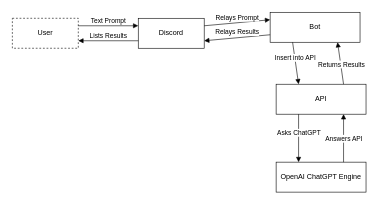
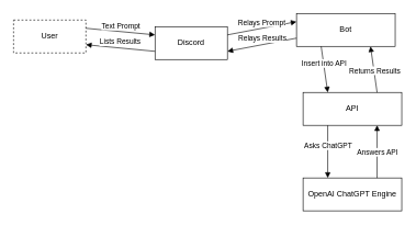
  <mxCell id="0" />
  <mxCell id="1" parent="0" />
  <mxCell id="2" value="User" style="html=1;whiteSpace=wrap;dashed=1;" vertex="1" parent="1"><mxGeometry x="20" y="30" width="110" height="50" as="geometry" /></mxCell>
  <mxCell id="3" value="Bot" style="html=1;whiteSpace=wrap;" vertex="1" parent="1"><mxGeometry x="450" y="20" width="150" height="50" as="geometry" /></mxCell>
- <mxCell id="4" value="Discord" style="html=1;whiteSpace=wrap;" vertex="1" parent="1"><mxGeometry x="230" y="30" width="110" height="50" as="geometry" /></mxCell>
+ <mxCell id="4" value="Discord" style="html=1;whiteSpace=wrap;" vertex="1" parent="1"><mxGeometry x="235" y="40" width="110" height="50" as="geometry" /></mxCell>
  <mxCell id="5" value="API" style="html=1;whiteSpace=wrap;" vertex="1" parent="1"><mxGeometry x="460" y="140" width="150" height="50" as="geometry" /></mxCell>
  <mxCell id="6" value="OpenAI ChatGPT Engine" style="html=1;whiteSpace=wrap;" vertex="1" parent="1"><mxGeometry x="460" y="270" width="150" height="50" as="geometry" /></mxCell>
  <mxCell id="7" value="Text Prompt" style="html=1;verticalAlign=bottom;endArrow=block;curved=0;rounded=0;exitX=1;exitY=0.25;exitDx=0;exitDy=0;entryX=0;entryY=0.25;entryDx=0;entryDy=0;" edge="1" parent="1" source="2" target="4"><mxGeometry width="80" relative="1" as="geometry"><mxPoint x="130" y="40" as="sourcePoint" /><mxPoint x="230" y="40" as="targetPoint" /></mxGeometry></mxCell>
  <mxCell id="8" value="Lists Results" style="html=1;verticalAlign=bottom;endArrow=block;curved=0;rounded=0;entryX=1;entryY=0.75;entryDx=0;entryDy=0;exitX=0;exitY=0.75;exitDx=0;exitDy=0;" edge="1" parent="1" source="4" target="2"><mxGeometry width="80" relative="1" as="geometry"><mxPoint x="210" y="70" as="sourcePoint" /><mxPoint x="290" y="70" as="targetPoint" /></mxGeometry></mxCell>
  <mxCell id="9" value="Relays Prompt" style="html=1;verticalAlign=bottom;endArrow=block;curved=0;rounded=0;entryX=0;entryY=0.25;entryDx=0;entryDy=0;exitX=1;exitY=0.25;exitDx=0;exitDy=0;" edge="1" parent="1" source="4" target="3"><mxGeometry width="80" relative="1" as="geometry"><mxPoint x="340" y="40" as="sourcePoint" /><mxPoint x="480" y="40" as="targetPoint" /></mxGeometry></mxCell>
  <mxCell id="10" value="Relays Results" style="html=1;verticalAlign=bottom;endArrow=block;curved=0;rounded=0;exitX=0;exitY=0.75;exitDx=0;exitDy=0;entryX=1;entryY=0.75;entryDx=0;entryDy=0;" edge="1" parent="1" source="3" target="4"><mxGeometry width="80" relative="1" as="geometry"><mxPoint x="360" y="90" as="sourcePoint" /><mxPoint x="440" y="90" as="targetPoint" /></mxGeometry></mxCell>
  <mxCell id="11" value="Insert into API" style="html=1;verticalAlign=bottom;endArrow=block;curved=0;rounded=0;entryX=0.25;entryY=0;entryDx=0;entryDy=0;exitX=0.25;exitY=1;exitDx=0;exitDy=0;" edge="1" parent="1" source="3" target="5"><mxGeometry width="80" relative="1" as="geometry"><mxPoint x="350" y="170" as="sourcePoint" /><mxPoint x="430" y="170" as="targetPoint" /></mxGeometry></mxCell>
  <mxCell id="12" value="Returns Results" style="html=1;verticalAlign=bottom;endArrow=block;curved=0;rounded=0;exitX=0.75;exitY=0;exitDx=0;exitDy=0;entryX=0.75;entryY=1;entryDx=0;entryDy=0;" edge="1" parent="1" source="5" target="3"><mxGeometry x="-0.333" width="80" relative="1" as="geometry"><mxPoint x="620" y="110" as="sourcePoint" /><mxPoint x="580" y="120" as="targetPoint" /><mxPoint as="offset" /></mxGeometry></mxCell>
  <mxCell id="13" value="Asks ChatGPT" style="html=1;verticalAlign=bottom;endArrow=block;curved=0;rounded=0;exitX=0.25;exitY=1;exitDx=0;exitDy=0;entryX=0.25;entryY=0;entryDx=0;entryDy=0;" edge="1" parent="1" source="5" target="6"><mxGeometry width="80" relative="1" as="geometry"><mxPoint x="590" y="240" as="sourcePoint" /><mxPoint x="670" y="240" as="targetPoint" /></mxGeometry></mxCell>
  <mxCell id="14" value="Answers API" style="html=1;verticalAlign=bottom;endArrow=block;curved=0;rounded=0;entryX=0.75;entryY=1;entryDx=0;entryDy=0;exitX=0.75;exitY=0;exitDx=0;exitDy=0;" edge="1" parent="1" source="6" target="5"><mxGeometry x="-0.25" width="80" relative="1" as="geometry"><mxPoint x="590" y="230" as="sourcePoint" /><mxPoint x="620" y="190" as="targetPoint" /><mxPoint as="offset" /></mxGeometry></mxCell>
